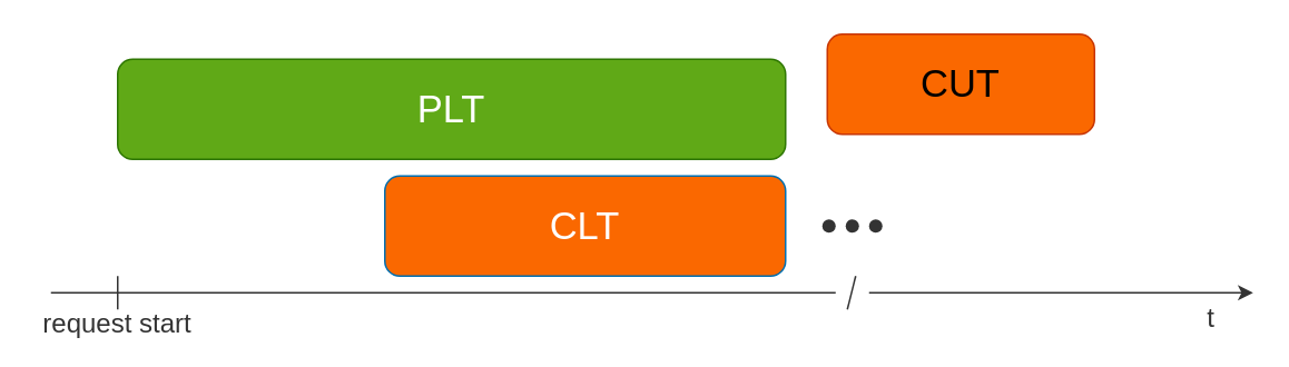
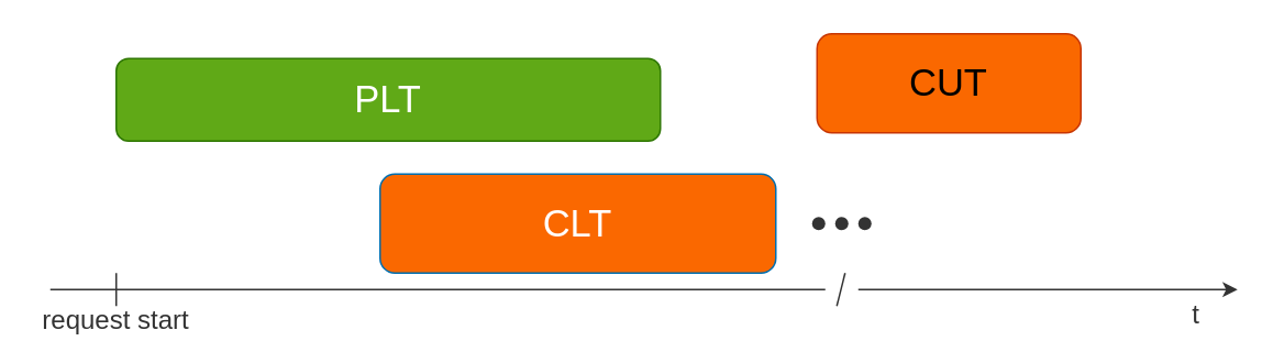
  <mxCell id="0" />
  <mxCell id="1" parent="0" />
- <mxCell id="2" value="PLT" style="rounded=1;whiteSpace=wrap;html=1;fillColor=#60a917;fontColor=#ffffff;strokeColor=#2D7600;fontSize=23;" vertex="1" parent="1"><mxGeometry x="70" y="35" width="400" height="60" as="geometry" /></mxCell>
+ <mxCell id="2" value="PLT" style="rounded=1;whiteSpace=wrap;html=1;fillColor=#60a917;fontColor=#ffffff;strokeColor=#2D7600;fontSize=23;" vertex="1" parent="1"><mxGeometry x="70" y="35" width="330" height="50" as="geometry" /></mxCell>
  <mxCell id="3" value="CLT" style="rounded=1;whiteSpace=wrap;html=1;fillColor=#fa6800;fontColor=#ffffff;strokeColor=#006EAF;fontSize=23;" vertex="1" parent="1"><mxGeometry x="230" y="105" width="240" height="60" as="geometry" /></mxCell>
  <mxCell id="4" value="CUT" style="rounded=1;whiteSpace=wrap;html=1;fillColor=#fa6800;fontColor=#000000;strokeColor=#C73500;fontSize=23;" vertex="1" parent="1"><mxGeometry x="495" y="20" width="160" height="60" as="geometry" /></mxCell>
  <mxCell id="5" value="" style="ellipse;whiteSpace=wrap;html=1;aspect=fixed;strokeColor=none;fillColor=#333333;" vertex="1" parent="1"><mxGeometry x="492" y="131" width="8" height="8" as="geometry" /></mxCell>
  <mxCell id="6" value="" style="ellipse;whiteSpace=wrap;html=1;aspect=fixed;strokeColor=none;fillColor=#333333;" vertex="1" parent="1"><mxGeometry x="506" y="131" width="8" height="8" as="geometry" /></mxCell>
  <mxCell id="7" value="" style="ellipse;whiteSpace=wrap;html=1;aspect=fixed;strokeColor=none;fillColor=#333333;" vertex="1" parent="1"><mxGeometry x="520" y="131" width="8" height="8" as="geometry" /></mxCell>
  <mxCell id="8" value="" style="endArrow=none;html=1;strokeColor=#333333;fontSize=23;endFill=0;" edge="1" parent="1"><mxGeometry width="50" height="50" relative="1" as="geometry"><mxPoint x="30" y="175" as="sourcePoint" /><mxPoint x="500" y="175" as="targetPoint" /></mxGeometry></mxCell>
  <mxCell id="9" value="" style="endArrow=none;html=1;strokeColor=#333333;fontSize=23;" edge="1" parent="1"><mxGeometry width="50" height="50" relative="1" as="geometry"><mxPoint x="70" y="185" as="sourcePoint" /><mxPoint x="70" y="165" as="targetPoint" /></mxGeometry></mxCell>
  <mxCell id="10" value="" style="endArrow=classic;html=1;strokeColor=#333333;fontSize=23;" edge="1" parent="1"><mxGeometry width="50" height="50" relative="1" as="geometry"><mxPoint x="520" y="175" as="sourcePoint" /><mxPoint x="750" y="175" as="targetPoint" /></mxGeometry></mxCell>
  <mxCell id="11" value="" style="endArrow=none;html=1;strokeColor=#333333;fontSize=23;" edge="1" parent="1"><mxGeometry width="50" height="50" relative="1" as="geometry"><mxPoint x="507" y="185" as="sourcePoint" /><mxPoint x="512" y="165" as="targetPoint" /></mxGeometry></mxCell>
  <mxCell id="12" value="t" style="text;html=1;strokeColor=none;fillColor=none;align=center;verticalAlign=middle;whiteSpace=wrap;rounded=0;fontSize=16;fontColor=#333333;" vertex="1" parent="1"><mxGeometry x="710" y="185" width="30" height="10" as="geometry" /></mxCell>
  <mxCell id="13" value="request start" style="text;html=1;strokeColor=none;fillColor=none;align=center;verticalAlign=middle;whiteSpace=wrap;rounded=0;fontSize=16;fontColor=#333333;" vertex="1" parent="1"><mxGeometry x="20" y="188" width="100" height="10" as="geometry" /></mxCell>
